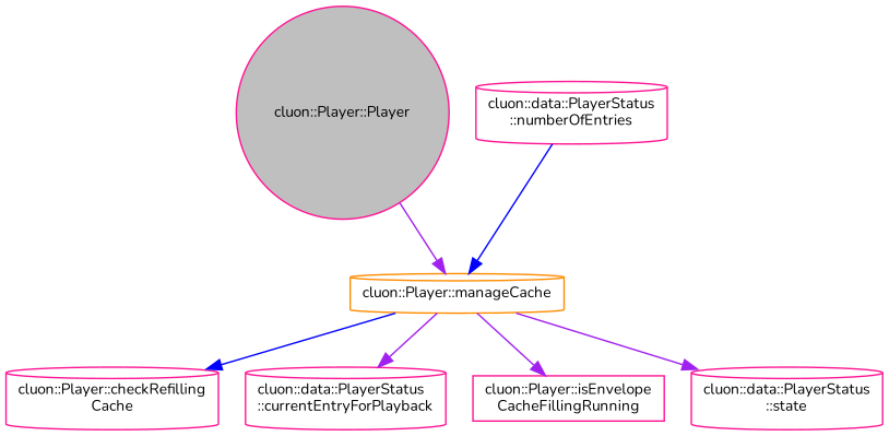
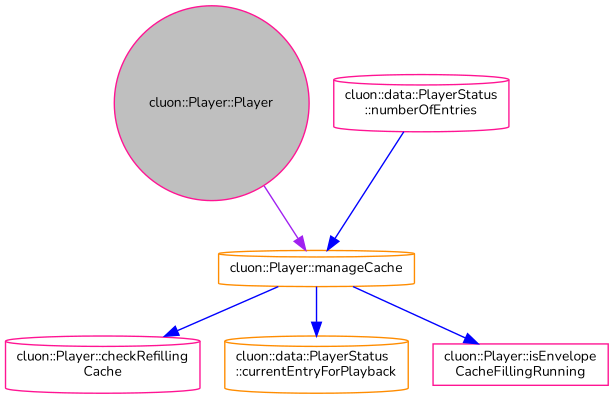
  digraph {
    fontname=Nunito
    rankdir=TB
    node [color=deeppink fillcolor=white fontname=Nunito fontsize=10 shape=cylinder style=filled]
    edge [color=purple fontname=Nunito fontsize=10 labelfontname=Helvetica labelfontsize=10 style=solid]
    n1 [fillcolor=grey75 fontcolor=black height=0.2 label="cluon::Player::Player" shape=circle width=0.4]
    n2 [color=darkorange height=0.2 label="cluon::Player::manageCache" width=0.4]
    n3 [height=0.2 label="cluon::Player::checkRefilling\lCache" width=0.4]
-   n4 [height=0.2 label="cluon::data::PlayerStatus\l::currentEntryForPlayback" width=0.4]
+   n4 [color=darkorange height=0.2 label="cluon::data::PlayerStatus\l::currentEntryForPlayback" width=0.4]
    n5 [height=0.2 label="cluon::Player::isEnvelope\lCacheFillingRunning" shape=box width=0.4]
-   n6 [height=0.2 label="cluon::data::PlayerStatus\l::state" width=0.4]
    n7 [height=0.2 label="cluon::data::PlayerStatus\l::numberOfEntries" width=0.4]
    n1 -> n2
    n2 -> n3 [color=blue]
-   n2 -> n4
-   n2 -> n5
-   n2 -> n6
+   n2 -> n4 [color=blue]
+   n2 -> n5 [color=blue]
    n7 -> n2 [color=blue]
  }
